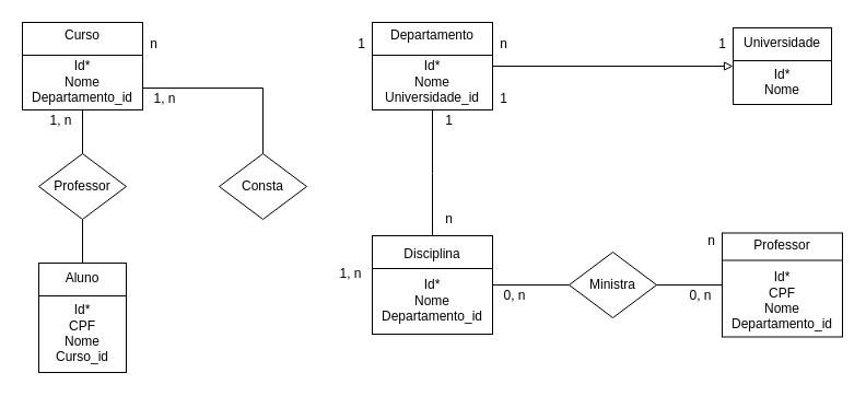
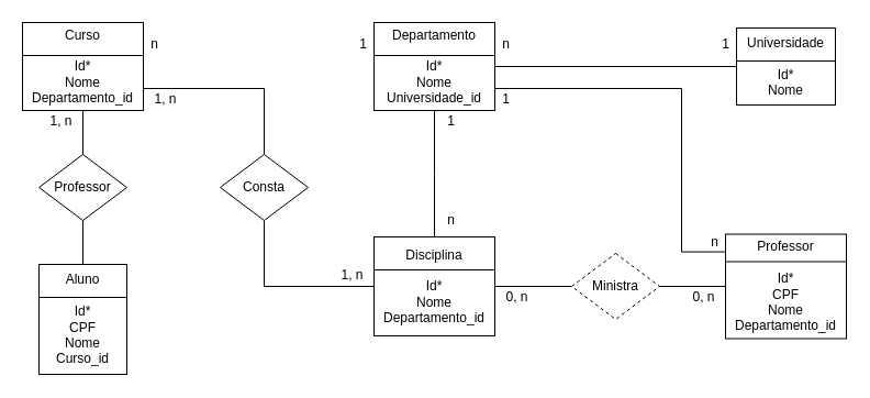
  <mxCell id="0" />
  <mxCell id="1" parent="0" />
  <mxCell id="2" value="Curso&lt;br&gt;&lt;br&gt;Id*&lt;br&gt;Nome&lt;br&gt;Departamento_id" style="shape=internalStorage;whiteSpace=wrap;html=1;backgroundOutline=1;dx=0;dy=30;" vertex="1" parent="1"><mxGeometry x="20" y="20" width="110" height="80" as="geometry" /></mxCell>
- <mxCell id="3" style="edgeStyle=orthogonalEdgeStyle;rounded=0;orthogonalLoop=1;jettySize=auto;html=1;entryX=0;entryY=0.5;entryDx=0;entryDy=0;endArrow=block;endFill=0;" edge="1" parent="1" source="4" target="7"><mxGeometry relative="1" as="geometry" /></mxCell>
+ <mxCell id="3" style="edgeStyle=orthogonalEdgeStyle;rounded=0;orthogonalLoop=1;jettySize=auto;html=1;entryX=0;entryY=0.5;entryDx=0;entryDy=0;endArrow=none;endFill=0;" edge="1" parent="1" source="4" target="7"><mxGeometry relative="1" as="geometry" /></mxCell>
  <mxCell id="4" value="Departamento&lt;br&gt;&lt;br&gt;Id*&lt;br&gt;Nome&lt;br&gt;Universidade_id" style="shape=internalStorage;whiteSpace=wrap;html=1;backgroundOutline=1;dx=0;dy=30;" vertex="1" parent="1"><mxGeometry x="340" y="20" width="110" height="80" as="geometry" /></mxCell>
  <mxCell id="5" value="n" style="text;html=1;align=center;verticalAlign=middle;resizable=0;points=[];autosize=1;" vertex="1" parent="1"><mxGeometry x="130" y="30" width="20" height="20" as="geometry" /></mxCell>
  <mxCell id="6" value="1" style="text;html=1;align=center;verticalAlign=middle;resizable=0;points=[];autosize=1;" vertex="1" parent="1"><mxGeometry x="320" y="30" width="20" height="20" as="geometry" /></mxCell>
  <mxCell id="7" value="Universidade&lt;br&gt;&lt;br&gt;Id*&lt;br&gt;Nome" style="shape=internalStorage;whiteSpace=wrap;html=1;backgroundOutline=1;dx=0;dy=30;" vertex="1" parent="1"><mxGeometry x="670" y="25" width="90" height="70" as="geometry" /></mxCell>
  <mxCell id="8" value="n" style="text;html=1;align=center;verticalAlign=middle;resizable=0;points=[];autosize=1;" vertex="1" parent="1"><mxGeometry x="450" y="30" width="20" height="20" as="geometry" /></mxCell>
  <mxCell id="9" value="1" style="text;html=1;align=center;verticalAlign=middle;resizable=0;points=[];autosize=1;" vertex="1" parent="1"><mxGeometry x="650" y="30" width="20" height="20" as="geometry" /></mxCell>
  <mxCell id="10" style="edgeStyle=orthogonalEdgeStyle;rounded=0;orthogonalLoop=1;jettySize=auto;html=1;endArrow=none;endFill=0;" edge="1" parent="1" source="12"><mxGeometry relative="1" as="geometry"><mxPoint x="395" y="100" as="targetPoint" /></mxGeometry></mxCell>
+ <mxCell id="11" style="edgeStyle=orthogonalEdgeStyle;rounded=0;orthogonalLoop=1;jettySize=auto;html=1;entryX=0.5;entryY=1;entryDx=0;entryDy=0;endArrow=none;endFill=0;" edge="1" parent="1" source="12" target="21"><mxGeometry relative="1" as="geometry"><mxPoint x="240" y="210" as="targetPoint" /></mxGeometry></mxCell>
  <mxCell id="12" value="Disciplina&lt;br&gt;&lt;br&gt;Id*&lt;br&gt;Nome&lt;br&gt;Departamento_id" style="shape=internalStorage;whiteSpace=wrap;html=1;backgroundOutline=1;dx=0;dy=30;" vertex="1" parent="1"><mxGeometry x="340" y="215" width="110" height="90" as="geometry" /></mxCell>
  <mxCell id="13" value="n" style="text;html=1;align=center;verticalAlign=middle;resizable=0;points=[];autosize=1;" vertex="1" parent="1"><mxGeometry x="400" y="190" width="20" height="20" as="geometry" /></mxCell>
  <mxCell id="14" value="1" style="text;html=1;align=center;verticalAlign=middle;resizable=0;points=[];autosize=1;" vertex="1" parent="1"><mxGeometry x="400" y="100" width="20" height="20" as="geometry" /></mxCell>
  <mxCell id="15" style="edgeStyle=orthogonalEdgeStyle;rounded=0;orthogonalLoop=1;jettySize=auto;html=1;entryX=0.5;entryY=1;entryDx=0;entryDy=0;endArrow=none;endFill=0;" edge="1" parent="1" source="16" target="18"><mxGeometry relative="1" as="geometry" /></mxCell>
  <mxCell id="16" value="Aluno&lt;br&gt;&lt;br&gt;Id*&lt;br&gt;CPF&lt;br&gt;Nome&lt;br&gt;Curso_id&lt;br&gt;" style="shape=internalStorage;whiteSpace=wrap;html=1;backgroundOutline=1;dx=0;dy=30;" vertex="1" parent="1"><mxGeometry x="35" y="240" width="80" height="100" as="geometry" /></mxCell>
  <mxCell id="17" style="edgeStyle=orthogonalEdgeStyle;rounded=0;orthogonalLoop=1;jettySize=auto;html=1;entryX=0.5;entryY=1;entryDx=0;entryDy=0;endArrow=none;endFill=0;" edge="1" parent="1" source="18" target="2"><mxGeometry relative="1" as="geometry" /></mxCell>
  <mxCell id="18" value="Professor" style="rhombus;whiteSpace=wrap;html=1;" vertex="1" parent="1"><mxGeometry x="35" y="140" width="80" height="60" as="geometry" /></mxCell>
  <mxCell id="19" value="1, n" style="text;html=1;align=center;verticalAlign=middle;resizable=0;points=[];autosize=1;" vertex="1" parent="1"><mxGeometry x="35" y="100" width="40" height="20" as="geometry" /></mxCell>
  <mxCell id="20" style="edgeStyle=orthogonalEdgeStyle;rounded=0;orthogonalLoop=1;jettySize=auto;html=1;entryX=1;entryY=0.75;entryDx=0;entryDy=0;endArrow=none;endFill=0;exitX=0.5;exitY=0;exitDx=0;exitDy=0;" edge="1" parent="1" source="21" target="2"><mxGeometry relative="1" as="geometry"><Array as="points"><mxPoint x="240" y="80" /></Array></mxGeometry></mxCell>
  <mxCell id="21" value="Consta" style="rhombus;whiteSpace=wrap;html=1;" vertex="1" parent="1"><mxGeometry x="200" y="140" width="80" height="60" as="geometry" /></mxCell>
  <mxCell id="22" value="1, n" style="text;html=1;align=center;verticalAlign=middle;resizable=0;points=[];autosize=1;" vertex="1" parent="1"><mxGeometry x="130" y="80" width="40" height="20" as="geometry" /></mxCell>
  <mxCell id="23" value="1, n" style="text;html=1;align=center;verticalAlign=middle;resizable=0;points=[];autosize=1;" vertex="1" parent="1"><mxGeometry x="300" y="240" width="40" height="20" as="geometry" /></mxCell>
+ <mxCell id="24" style="edgeStyle=orthogonalEdgeStyle;rounded=0;orthogonalLoop=1;jettySize=auto;html=1;entryX=1;entryY=0.75;entryDx=0;entryDy=0;endArrow=none;endFill=0;exitX=0.004;exitY=0.169;exitDx=0;exitDy=0;exitPerimeter=0;" edge="1" parent="1" source="25" target="4"><mxGeometry relative="1" as="geometry"><Array as="points"><mxPoint x="620" y="229" /><mxPoint x="620" y="80" /></Array></mxGeometry></mxCell>
  <mxCell id="25" value="Professor&lt;br&gt;&lt;br&gt;Id*&lt;br&gt;CPF&lt;br&gt;Nome&lt;br&gt;Departamento_id" style="shape=internalStorage;whiteSpace=wrap;html=1;backgroundOutline=1;dx=0;dy=25;" vertex="1" parent="1"><mxGeometry x="660" y="212.5" width="110" height="95" as="geometry" /></mxCell>
  <mxCell id="26" value="1" style="text;html=1;align=center;verticalAlign=middle;resizable=0;points=[];autosize=1;" vertex="1" parent="1"><mxGeometry x="450" y="80" width="20" height="20" as="geometry" /></mxCell>
  <mxCell id="27" value="n" style="text;html=1;align=center;verticalAlign=middle;resizable=0;points=[];autosize=1;" vertex="1" parent="1"><mxGeometry x="640" y="210" width="20" height="20" as="geometry" /></mxCell>
  <mxCell id="28" style="edgeStyle=orthogonalEdgeStyle;rounded=0;orthogonalLoop=1;jettySize=auto;html=1;endArrow=none;endFill=0;" edge="1" parent="1" source="30"><mxGeometry relative="1" as="geometry"><mxPoint x="450" y="260" as="targetPoint" /></mxGeometry></mxCell>
  <mxCell id="29" style="edgeStyle=orthogonalEdgeStyle;rounded=0;orthogonalLoop=1;jettySize=auto;html=1;endArrow=none;endFill=0;entryX=0;entryY=0.5;entryDx=0;entryDy=0;" edge="1" parent="1" source="30" target="25"><mxGeometry relative="1" as="geometry"><mxPoint x="661" y="259" as="targetPoint" /></mxGeometry></mxCell>
- <mxCell id="30" value="Ministra" style="rhombus;whiteSpace=wrap;html=1;" vertex="1" parent="1"><mxGeometry x="520" y="230" width="80" height="60" as="geometry" /></mxCell>
+ <mxCell id="30" value="Ministra" style="rhombus;whiteSpace=wrap;html=1;dashed=1;" vertex="1" parent="1"><mxGeometry x="520" y="230" width="80" height="60" as="geometry" /></mxCell>
  <mxCell id="31" value="0, n" style="text;html=1;align=center;verticalAlign=middle;resizable=0;points=[];autosize=1;" vertex="1" parent="1"><mxGeometry x="450" y="260" width="40" height="20" as="geometry" /></mxCell>
  <mxCell id="32" value="0, n" style="text;html=1;align=center;verticalAlign=middle;resizable=0;points=[];autosize=1;" vertex="1" parent="1"><mxGeometry x="620" y="260" width="40" height="20" as="geometry" /></mxCell>
